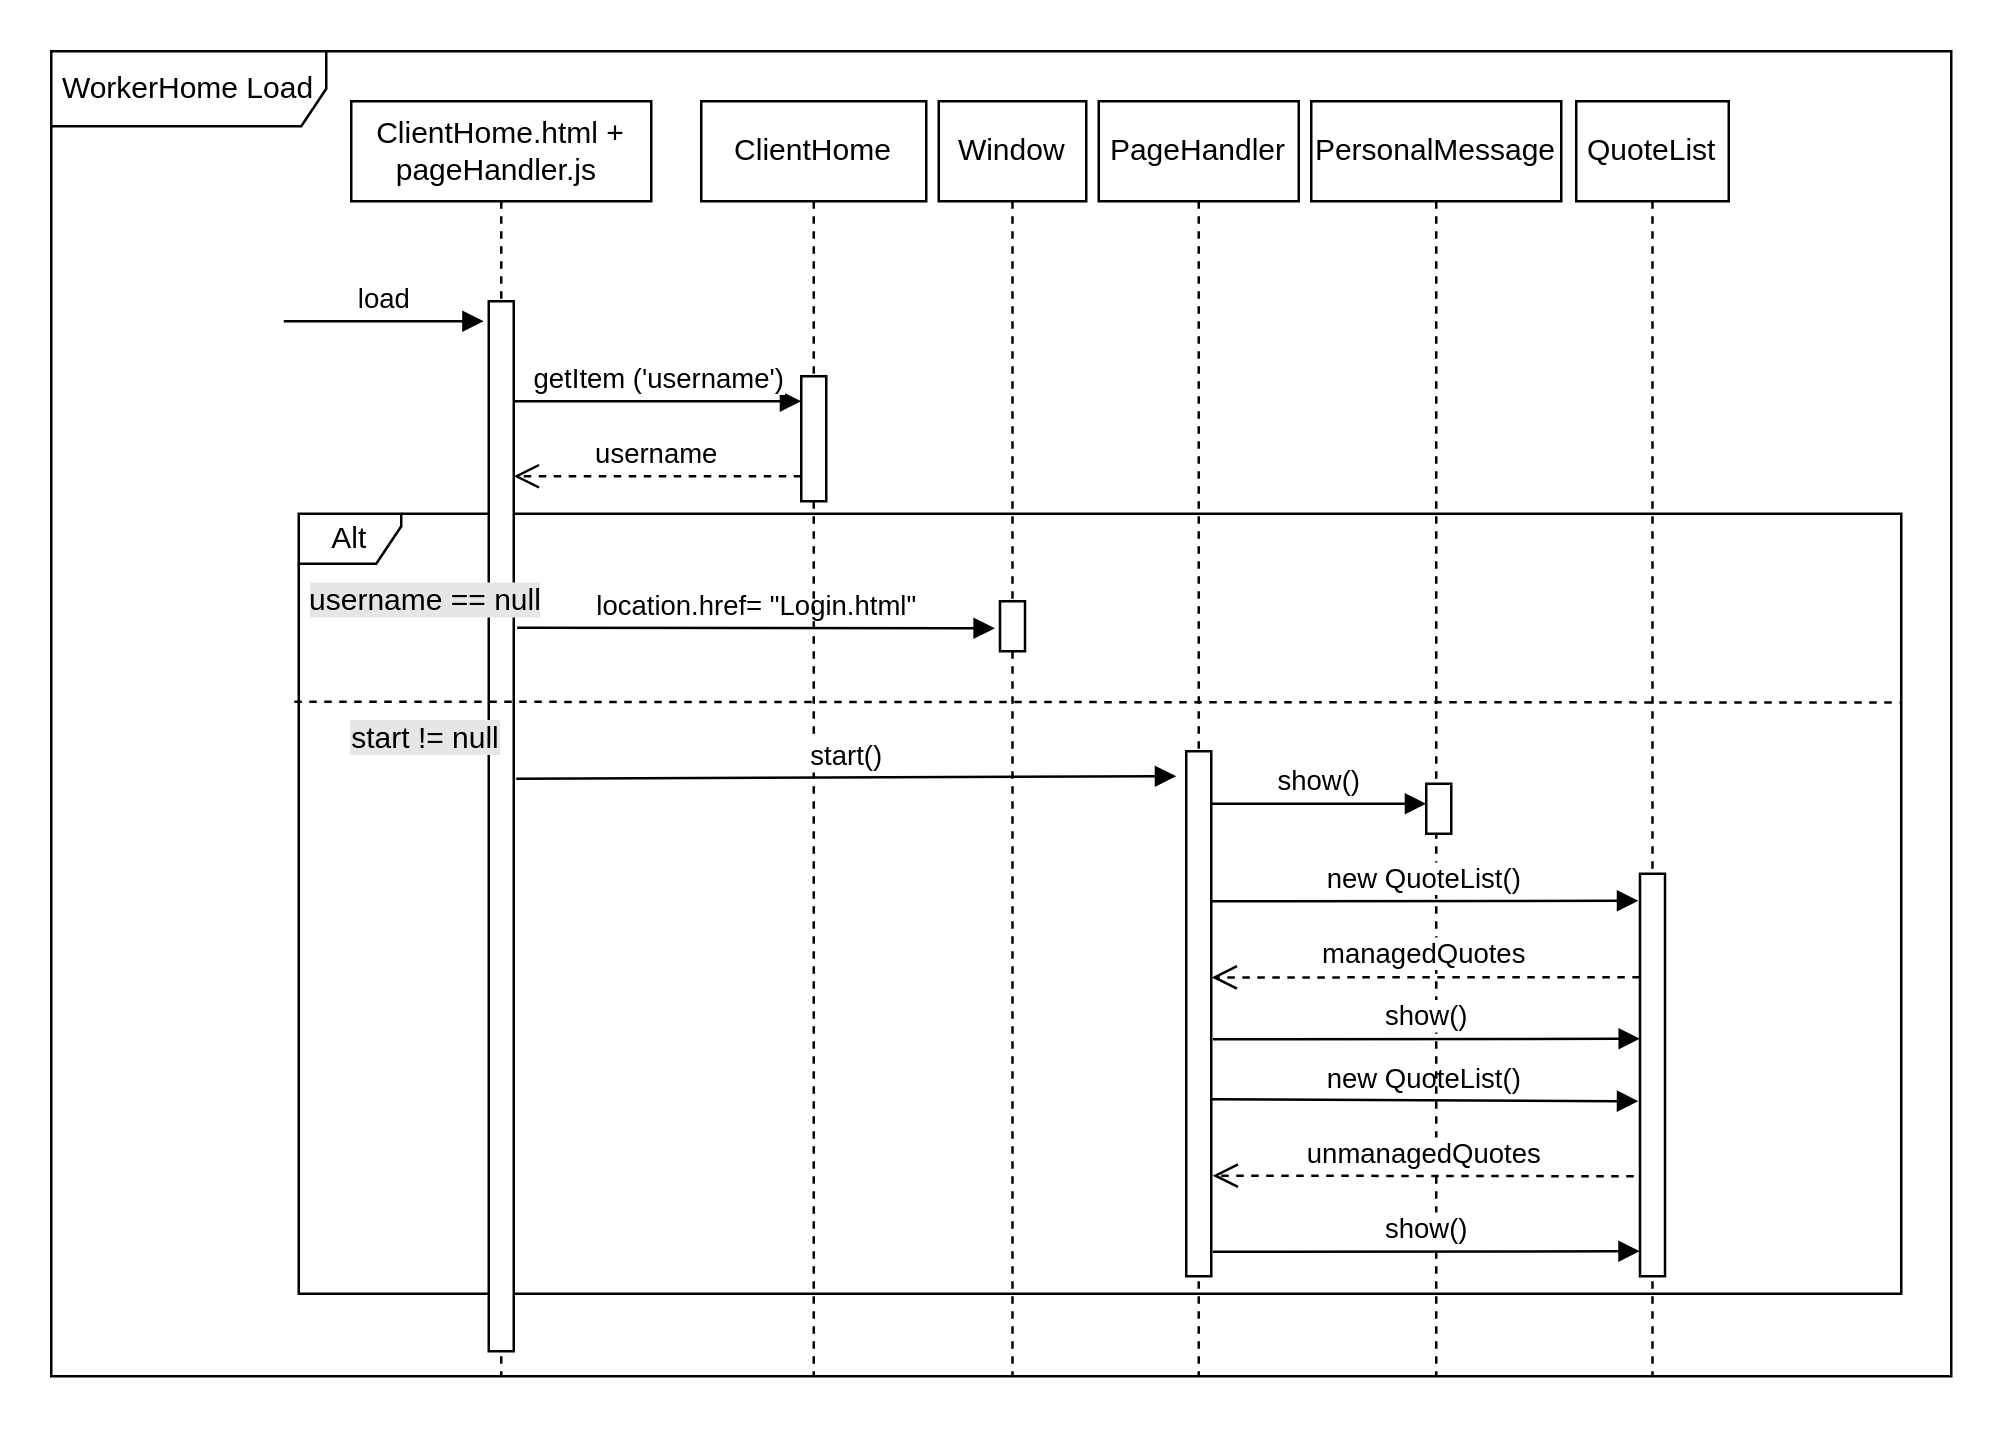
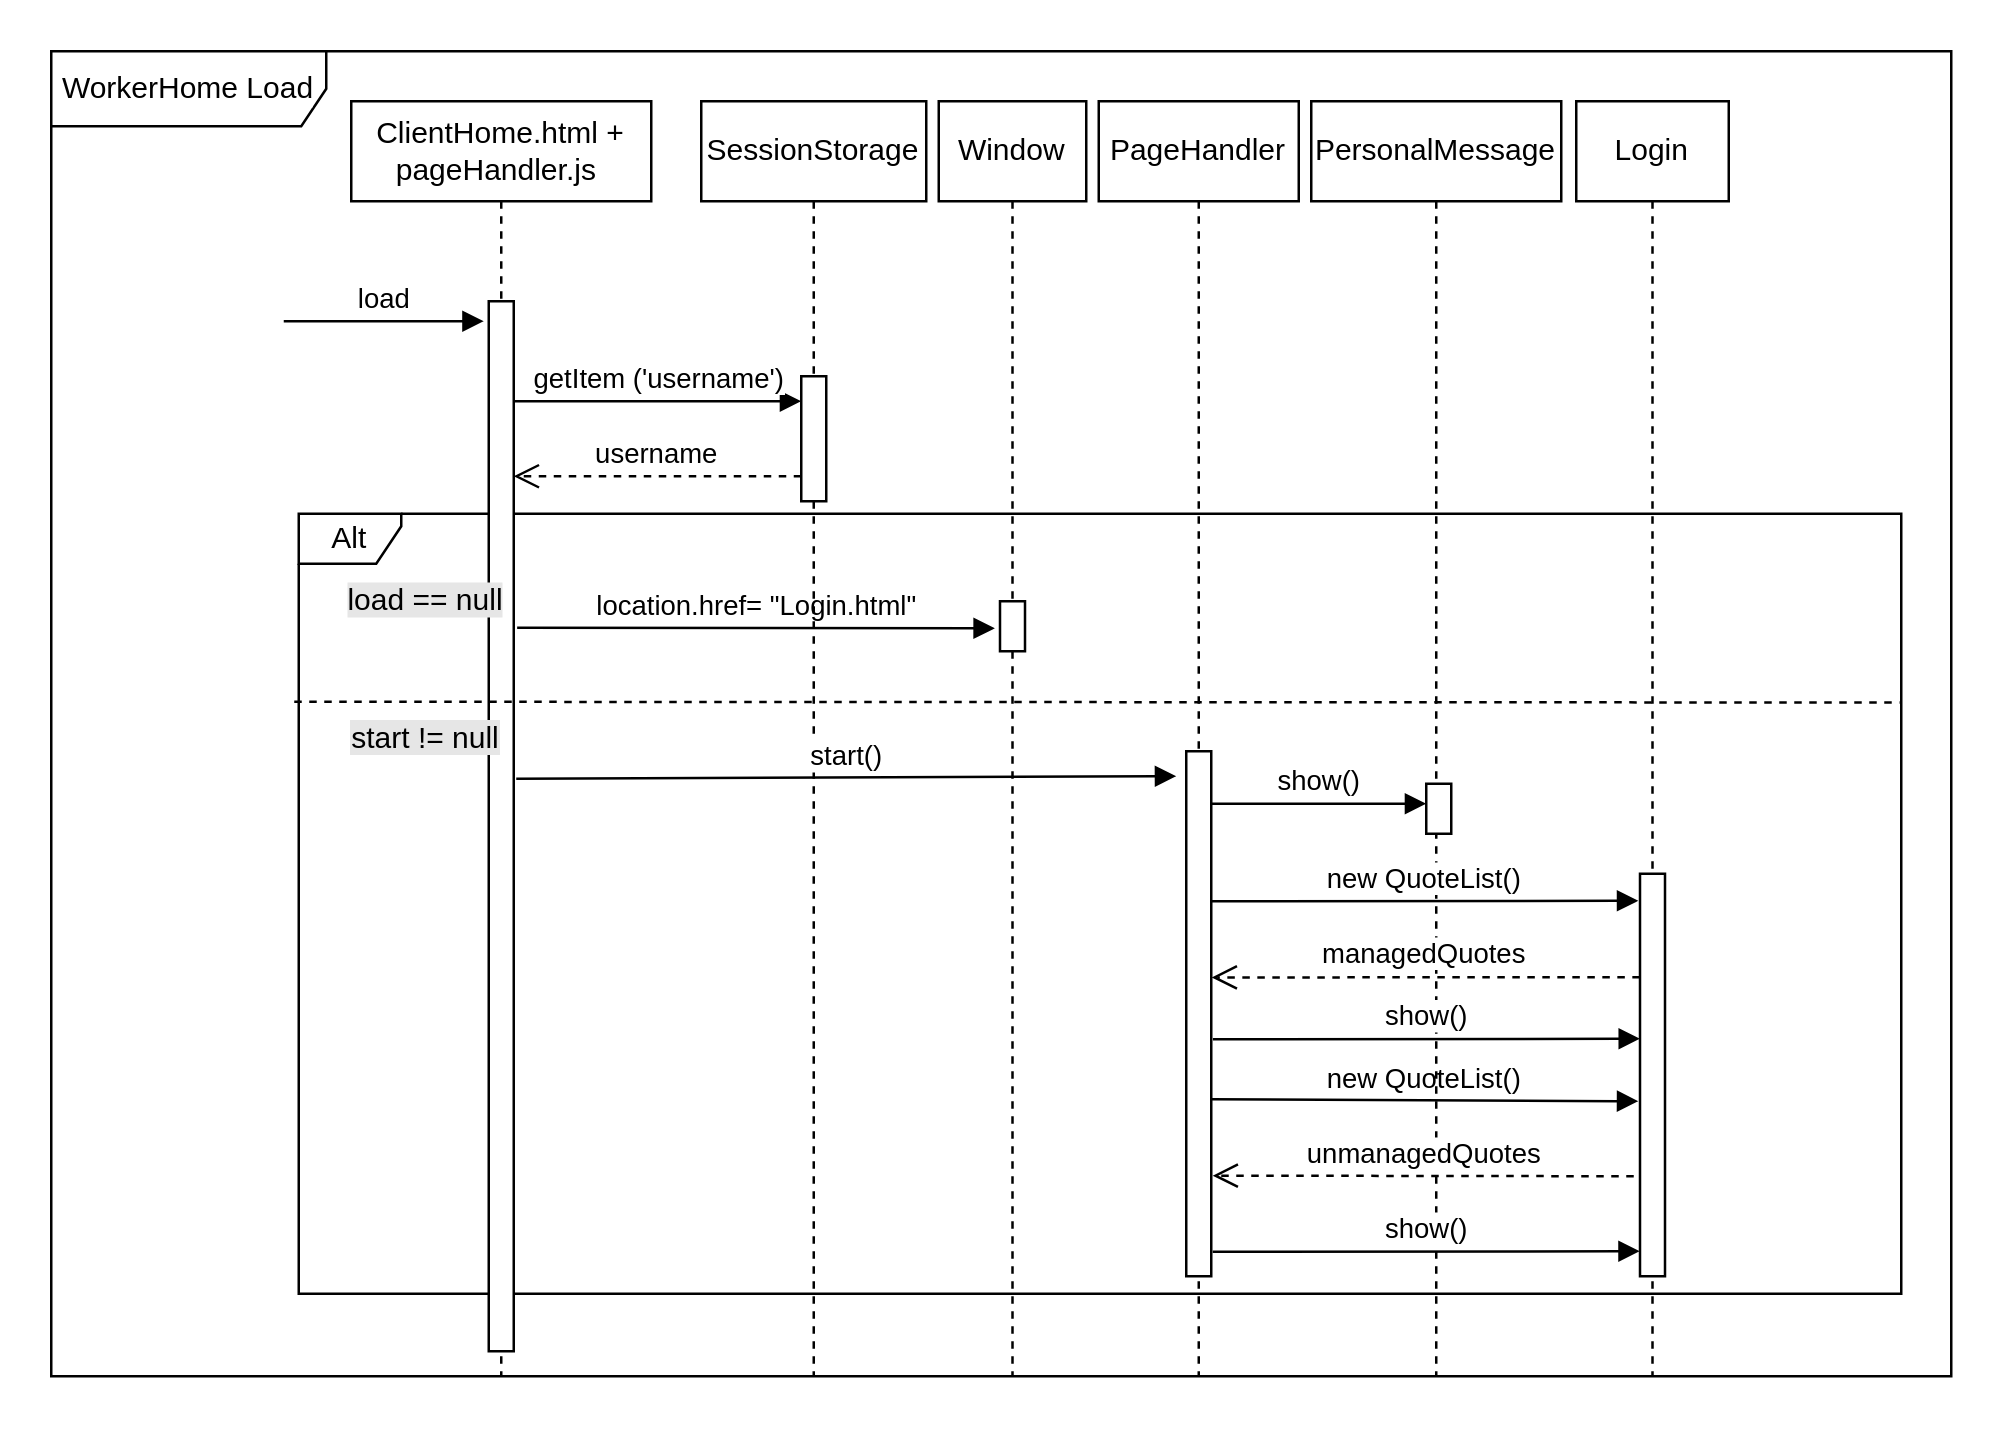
  <mxCell id="0" />
  <mxCell id="1" parent="0" />
  <mxCell id="2" value="Alt" style="shape=umlFrame;whiteSpace=wrap;html=1;width=41;height=20;" vertex="1" parent="1"><mxGeometry x="119" y="205" width="641" height="312" as="geometry" /></mxCell>
  <mxCell id="3" value="ClientHome.html +&lt;br&gt;pageHandler.js&amp;nbsp;" style="shape=umlLifeline;perimeter=lifelinePerimeter;whiteSpace=wrap;html=1;container=1;collapsible=0;recursiveResize=0;outlineConnect=0;" vertex="1" parent="1"><mxGeometry x="140" y="40" width="120" height="510" as="geometry" /></mxCell>
  <mxCell id="4" value="&lt;span style=&quot;&quot;&gt;WorkerHome Load&lt;/span&gt;" style="shape=umlFrame;whiteSpace=wrap;html=1;labelBackgroundColor=#FFFFFF;width=110;height=30;" vertex="1" parent="3"><mxGeometry x="-120" y="-20" width="760" height="530" as="geometry" /></mxCell>
  <mxCell id="5" value="" style="html=1;points=[];perimeter=orthogonalPerimeter;" vertex="1" parent="3"><mxGeometry x="55" y="80" width="10" height="420" as="geometry" /></mxCell>
  <mxCell id="6" value="location.href= &quot;Login.html&quot;" style="html=1;verticalAlign=bottom;endArrow=block;rounded=0;entryX=-0.205;entryY=0.791;entryDx=0;entryDy=0;entryPerimeter=0;" edge="1" parent="3"><mxGeometry width="80" relative="1" as="geometry"><mxPoint x="66.36" y="210.64" as="sourcePoint" /><mxPoint x="257.45" y="210.82" as="targetPoint" /></mxGeometry></mxCell>
  <mxCell id="7" value="new QuoteList()" style="html=1;verticalAlign=bottom;endArrow=block;rounded=0;entryX=-0.068;entryY=0.107;entryDx=0;entryDy=0;entryPerimeter=0;exitX=1.002;exitY=0.663;exitDx=0;exitDy=0;exitPerimeter=0;" edge="1" parent="3" source="19"><mxGeometry width="80" relative="1" as="geometry"><mxPoint x="346.09" y="399.78" as="sourcePoint" /><mxPoint x="514.82" y="399.997" as="targetPoint" /></mxGeometry></mxCell>
  <mxCell id="8" value="Window" style="shape=umlLifeline;perimeter=lifelinePerimeter;whiteSpace=wrap;html=1;container=0;collapsible=0;recursiveResize=0;outlineConnect=0;" vertex="1" parent="1"><mxGeometry x="375" y="40" width="59" height="510" as="geometry" /></mxCell>
  <mxCell id="9" value="load" style="html=1;verticalAlign=bottom;endArrow=block;rounded=0;" edge="1" parent="1"><mxGeometry width="80" relative="1" as="geometry"><mxPoint x="113" y="128" as="sourcePoint" /><mxPoint x="193" y="128" as="targetPoint" /></mxGeometry></mxCell>
- <mxCell id="10" value="ClientHome" style="shape=umlLifeline;perimeter=lifelinePerimeter;whiteSpace=wrap;html=1;container=0;collapsible=0;recursiveResize=0;outlineConnect=0;" vertex="1" parent="1"><mxGeometry x="280" y="40" width="90" height="510" as="geometry" /></mxCell>
+ <mxCell id="10" value="SessionStorage" style="shape=umlLifeline;perimeter=lifelinePerimeter;whiteSpace=wrap;html=1;container=0;collapsible=0;recursiveResize=0;outlineConnect=0;" vertex="1" parent="1"><mxGeometry x="280" y="40" width="90" height="510" as="geometry" /></mxCell>
  <mxCell id="11" value="getItem ('username')" style="html=1;verticalAlign=bottom;endArrow=block;rounded=0;" edge="1" parent="1" target="12"><mxGeometry width="80" relative="1" as="geometry"><mxPoint x="205" y="160" as="sourcePoint" /><mxPoint x="285" y="160" as="targetPoint" /></mxGeometry></mxCell>
  <mxCell id="12" value="" style="html=1;points=[];perimeter=orthogonalPerimeter;" vertex="1" parent="1"><mxGeometry x="320" y="150" width="10" height="50" as="geometry" /></mxCell>
  <mxCell id="13" value="username" style="html=1;verticalAlign=bottom;endArrow=open;dashed=1;endSize=8;rounded=0;" edge="1" parent="1" target="5"><mxGeometry relative="1" as="geometry"><mxPoint x="320" y="190" as="sourcePoint" /><mxPoint x="210" y="190" as="targetPoint" /></mxGeometry></mxCell>
- <mxCell id="14" value="&lt;span style=&quot;background-color: rgb(230, 230, 230);&quot;&gt;username == null&lt;/span&gt;" style="text;html=1;strokeColor=none;fillColor=none;align=center;verticalAlign=middle;whiteSpace=wrap;rounded=0;" vertex="1" parent="1"><mxGeometry x="115" y="225" width="110" height="30" as="geometry" /></mxCell>
+ <mxCell id="14" value="&lt;span style=&quot;background-color: rgb(230, 230, 230);&quot;&gt;load == null&lt;/span&gt;" style="text;html=1;strokeColor=none;fillColor=none;align=center;verticalAlign=middle;whiteSpace=wrap;rounded=0;" vertex="1" parent="1"><mxGeometry x="115" y="225" width="110" height="30" as="geometry" /></mxCell>
  <mxCell id="15" value="" style="endArrow=none;dashed=1;html=1;rounded=0;exitX=-0.005;exitY=0.366;exitDx=0;exitDy=0;exitPerimeter=0;entryX=0.999;entryY=0.242;entryDx=0;entryDy=0;entryPerimeter=0;" edge="1" parent="1" target="2"><mxGeometry width="50" height="50" relative="1" as="geometry"><mxPoint x="117.2" y="280.2" as="sourcePoint" /><mxPoint x="780" y="280" as="targetPoint" /></mxGeometry></mxCell>
  <mxCell id="16" value="&lt;span style=&quot;background-color: rgb(230, 230, 230);&quot;&gt;start != null&lt;/span&gt;" style="text;html=1;strokeColor=none;fillColor=none;align=center;verticalAlign=middle;whiteSpace=wrap;rounded=0;" vertex="1" parent="1"><mxGeometry x="115" y="280" width="110" height="30" as="geometry" /></mxCell>
  <mxCell id="17" value="PageHandler" style="shape=umlLifeline;perimeter=lifelinePerimeter;whiteSpace=wrap;html=1;container=0;collapsible=0;recursiveResize=0;outlineConnect=0;" vertex="1" parent="1"><mxGeometry x="439" y="40" width="80" height="510" as="geometry" /></mxCell>
  <mxCell id="18" value="start()" style="html=1;verticalAlign=bottom;endArrow=block;rounded=0;" edge="1" parent="1"><mxGeometry width="80" relative="1" as="geometry"><mxPoint x="206" y="311" as="sourcePoint" /><mxPoint x="470" y="310" as="targetPoint" /></mxGeometry></mxCell>
  <mxCell id="19" value="" style="html=1;points=[];perimeter=orthogonalPerimeter;" vertex="1" parent="1"><mxGeometry x="474" y="300" width="10" height="210" as="geometry" /></mxCell>
  <mxCell id="20" value="PersonalMessage" style="shape=umlLifeline;perimeter=lifelinePerimeter;whiteSpace=wrap;html=1;container=0;collapsible=0;recursiveResize=0;outlineConnect=0;" vertex="1" parent="1"><mxGeometry x="524" y="40" width="100" height="510" as="geometry" /></mxCell>
  <mxCell id="21" value="" style="html=1;points=[];perimeter=orthogonalPerimeter;" vertex="1" parent="1"><mxGeometry x="399.5" y="240" width="10" height="20" as="geometry" /></mxCell>
- <mxCell id="22" value="QuoteList" style="shape=umlLifeline;perimeter=lifelinePerimeter;whiteSpace=wrap;html=1;container=0;collapsible=0;recursiveResize=0;outlineConnect=0;" vertex="1" parent="1"><mxGeometry x="630" y="40" width="61" height="510" as="geometry" /></mxCell>
+ <mxCell id="22" value="Login" style="shape=umlLifeline;perimeter=lifelinePerimeter;whiteSpace=wrap;html=1;container=0;collapsible=0;recursiveResize=0;outlineConnect=0;" vertex="1" parent="1"><mxGeometry x="630" y="40" width="61" height="510" as="geometry" /></mxCell>
  <mxCell id="23" value="show()&lt;span style=&quot;color: rgba(0, 0, 0, 0); font-family: monospace; font-size: 0px; text-align: start; background-color: rgb(248, 249, 250);&quot;&gt;%3CmxGraphModel%3E%3Croot%3E%3CmxCell%20id%3D%220%22%2F%3E%3CmxCell%20id%3D%221%22%20parent%3D%220%22%2F%3E%3CmxCell%20id%3D%222%22%20value%3D%22%22%20style%3D%22html%3D1%3Bpoints%3D%5B%5D%3Bperimeter%3DorthogonalPerimeter%3B%22%20vertex%3D%221%22%20parent%3D%221%22%3E%3CmxGeometry%20x%3D%22414%22%20y%3D%22340%22%20width%3D%2210%22%20height%3D%22200%22%20as%3D%22geometry%22%2F%3E%3C%2FmxCell%3E%3C%2Froot%3E%3C%2FmxGraphModel%3E&lt;/span&gt;" style="html=1;verticalAlign=bottom;endArrow=block;rounded=0;" edge="1" parent="1"><mxGeometry width="80" relative="1" as="geometry"><mxPoint x="484" y="321" as="sourcePoint" /><mxPoint x="570" y="321" as="targetPoint" /></mxGeometry></mxCell>
  <mxCell id="24" value="" style="html=1;points=[];perimeter=orthogonalPerimeter;" vertex="1" parent="1"><mxGeometry x="570" y="313" width="10" height="20" as="geometry" /></mxCell>
  <mxCell id="25" value="new QuoteList()" style="html=1;verticalAlign=bottom;endArrow=block;rounded=0;entryX=-0.068;entryY=0.107;entryDx=0;entryDy=0;entryPerimeter=0;" edge="1" parent="1"><mxGeometry width="80" relative="1" as="geometry"><mxPoint x="484" y="360" as="sourcePoint" /><mxPoint x="654.82" y="359.807" as="targetPoint" /></mxGeometry></mxCell>
  <mxCell id="26" value="" style="html=1;points=[];perimeter=orthogonalPerimeter;" vertex="1" parent="1"><mxGeometry x="655.5" y="349" width="10" height="161" as="geometry" /></mxCell>
  <mxCell id="27" value="managedQuotes" style="html=1;verticalAlign=bottom;endArrow=open;dashed=1;endSize=8;rounded=0;entryX=0.918;entryY=0.628;entryDx=0;entryDy=0;entryPerimeter=0;exitX=-0.007;exitY=0.257;exitDx=0;exitDy=0;exitPerimeter=0;" edge="1" parent="1" source="26"><mxGeometry relative="1" as="geometry"><mxPoint x="650" y="391" as="sourcePoint" /><mxPoint x="484.18" y="390.48" as="targetPoint" /></mxGeometry></mxCell>
  <mxCell id="28" value="unmanagedQuotes" style="html=1;verticalAlign=bottom;endArrow=open;dashed=1;endSize=8;rounded=0;entryX=1.057;entryY=0.856;entryDx=0;entryDy=0;entryPerimeter=0;" edge="1" parent="1"><mxGeometry relative="1" as="geometry"><mxPoint x="653" y="470" as="sourcePoint" /><mxPoint x="484.57" y="469.76" as="targetPoint" /></mxGeometry></mxCell>
  <mxCell id="29" value="show()" style="html=1;verticalAlign=bottom;endArrow=block;rounded=0;entryX=-0.068;entryY=0.107;entryDx=0;entryDy=0;entryPerimeter=0;" edge="1" parent="1"><mxGeometry width="80" relative="1" as="geometry"><mxPoint x="484.68" y="415.19" as="sourcePoint" /><mxPoint x="655.5" y="414.997" as="targetPoint" /></mxGeometry></mxCell>
  <mxCell id="30" value="show()" style="html=1;verticalAlign=bottom;endArrow=block;rounded=0;entryX=-0.068;entryY=0.107;entryDx=0;entryDy=0;entryPerimeter=0;" edge="1" parent="1"><mxGeometry width="80" relative="1" as="geometry"><mxPoint x="484.59" y="500.19" as="sourcePoint" /><mxPoint x="655.41" y="499.997" as="targetPoint" /></mxGeometry></mxCell>
